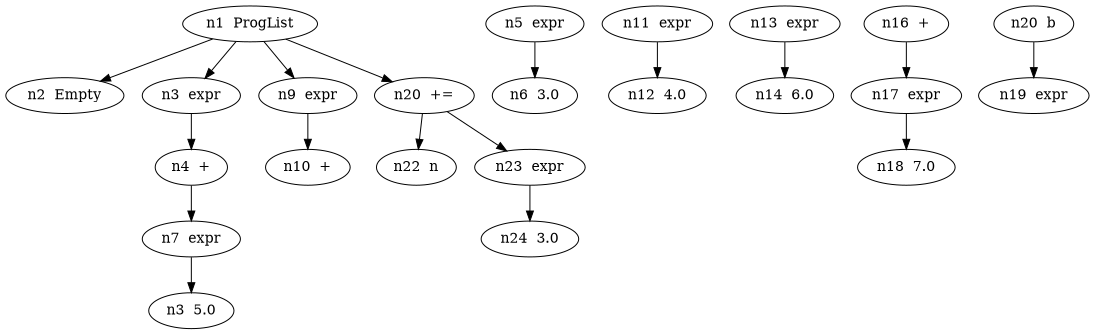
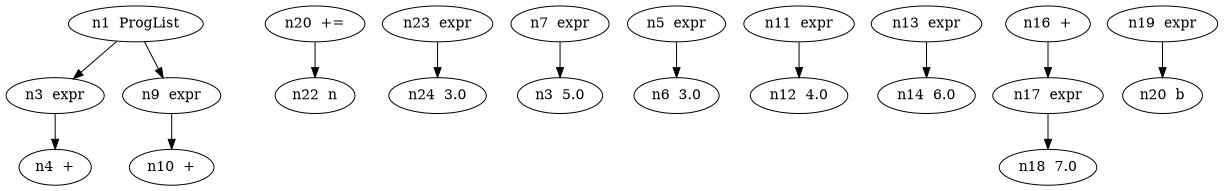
  digraph {
    n1 [label="n1  ProgList"]
-   n2 [label="n2  Empty"]
    n3 [label="n3  expr"]
    n4 [label="n9  expr"]
    n5 [label="n20  +="]
    n6 [label="n4  +"]
    n7 [label="n10  +"]
    n8 [label="n22  n"]
    n9 [label="n23  expr"]
    n10 [label="n7  expr"]
    n11 [label="n5  expr"]
    n12 [label="n6  3.0"]
    n13 [label="n3  5.0"]
    n14 [label="n11  expr"]
    n15 [label="n12  4.0"]
    n16 [label="n13  expr"]
    n17 [label="n14  6.0"]
    n18 [label="n16  +"]
    n19 [label="n17  expr"]
    n20 [label="n18  7.0"]
    n21 [label="n19  expr"]
    n22 [label="n20  b"]
    n23 [label="n24  3.0"]
-   n1 -> n2
    n1 -> n3
    n1 -> n4
-   n1 -> n5
    n3 -> n6
    n4 -> n7
    n5 -> n8
-   n5 -> n9
-   n6 -> n10
    n9 -> n23
    n10 -> n13
    n11 -> n12
    n14 -> n15
    n16 -> n17
    n18 -> n19
    n19 -> n20
-   n22 -> n21
+   n21 -> n22
  }
